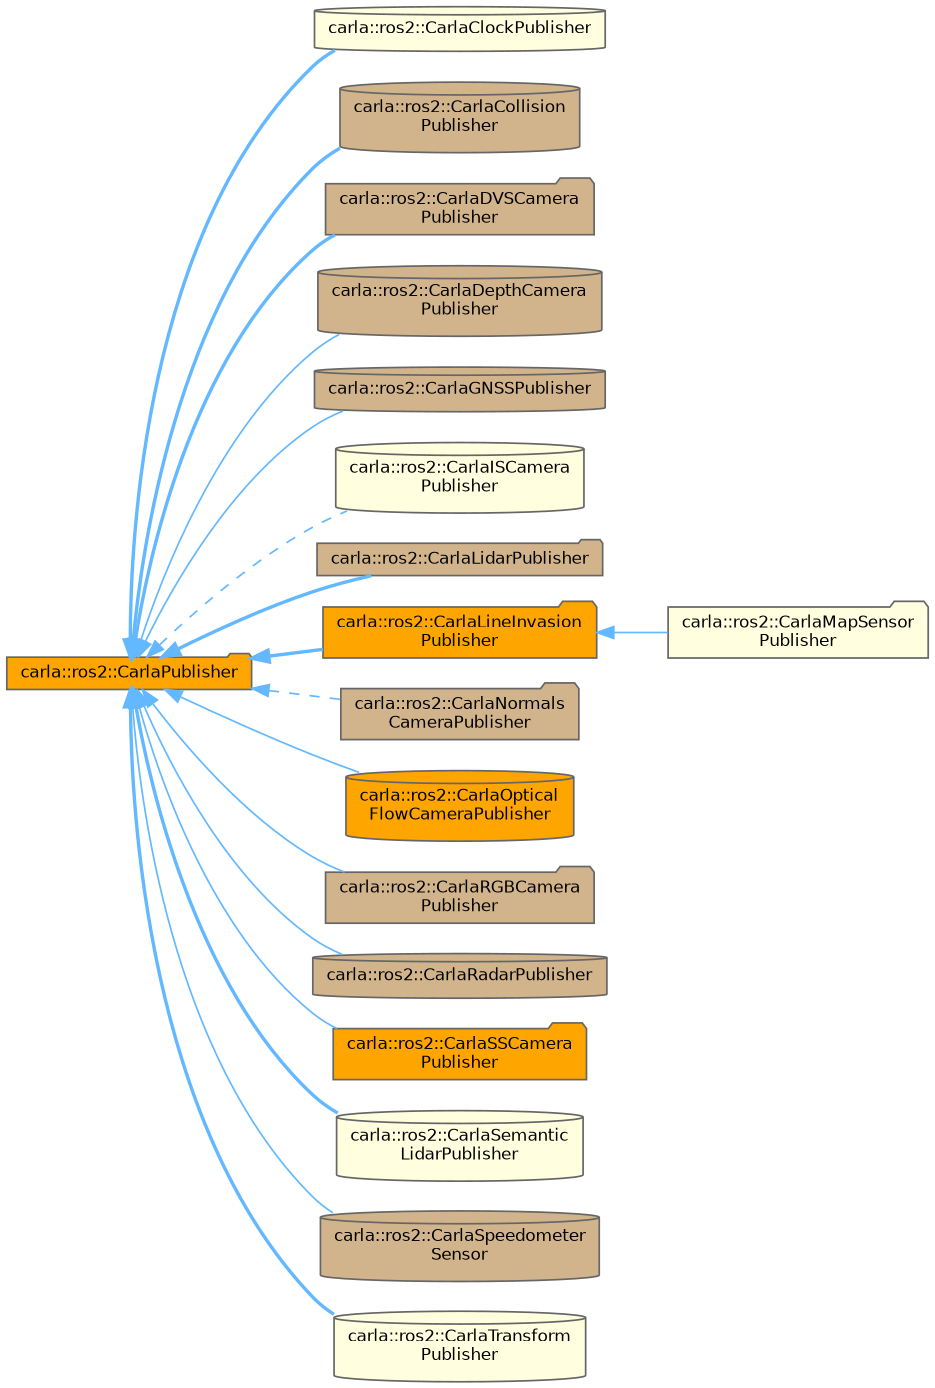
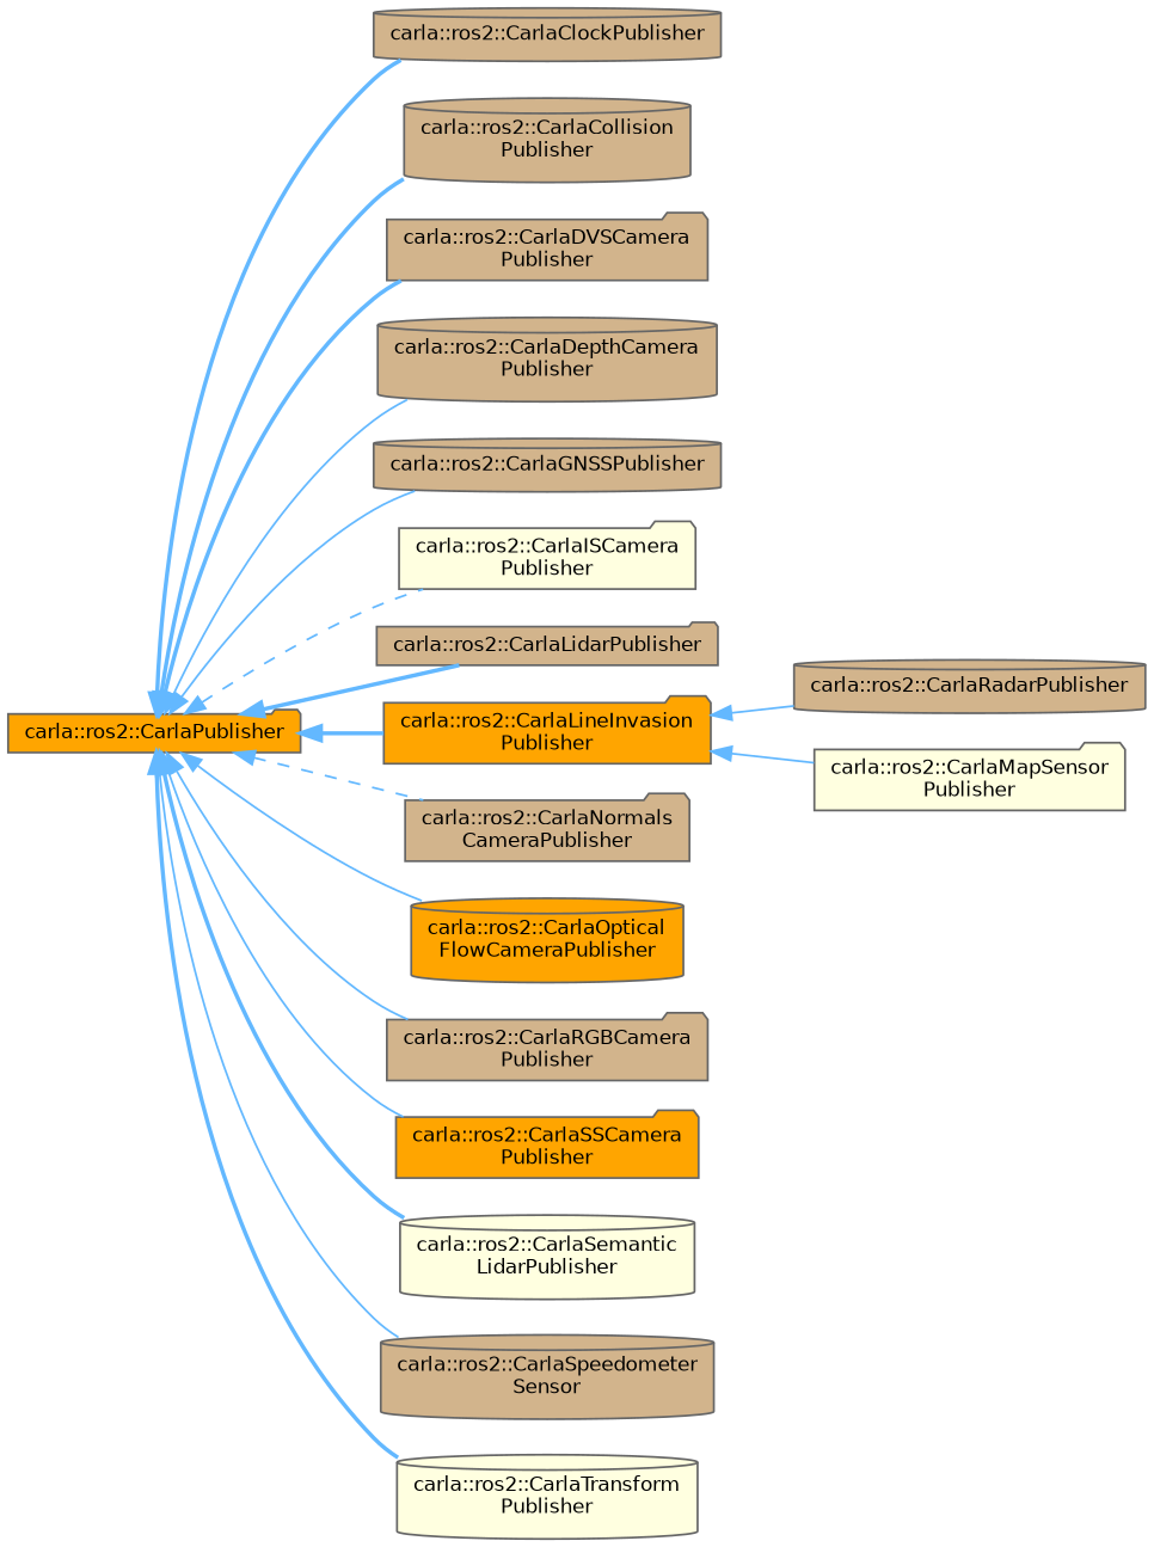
  digraph {
    rankdir=LR
    node [color=gray40 fillcolor=tan fontname=Helvetica fontsize=10 shape=folder style=filled]
    edge [color=steelblue1 dir=back fontname=Helvetica fontsize=10 labelfontname=Helvetica labelfontsize=10 style=solid]
    n1 [fillcolor=orange fontcolor=black height=0.2 label="carla::ros2::CarlaPublisher" width=0.4]
-   n2 [fillcolor=lightyellow height=0.2 label="carla::ros2::CarlaClockPublisher" shape=cylinder width=0.4]
+   n2 [height=0.2 label="carla::ros2::CarlaClockPublisher" shape=cylinder width=0.4]
    n3 [height=0.2 label="carla::ros2::CarlaCollision\lPublisher" shape=cylinder width=0.4]
    n4 [height=0.2 label="carla::ros2::CarlaDVSCamera\lPublisher" width=0.4]
    n5 [height=0.2 label="carla::ros2::CarlaDepthCamera\lPublisher" shape=cylinder width=0.4]
    n6 [height=0.2 label="carla::ros2::CarlaGNSSPublisher" shape=cylinder width=0.4]
-   n7 [fillcolor=lightyellow height=0.2 label="carla::ros2::CarlaISCamera\lPublisher" shape=cylinder width=0.4]
+   n7 [fillcolor=lightyellow height=0.2 label="carla::ros2::CarlaISCamera\lPublisher" width=0.4]
    n8 [height=0.2 label="carla::ros2::CarlaLidarPublisher" width=0.4]
    n9 [fillcolor=orange height=0.2 label="carla::ros2::CarlaLineInvasion\lPublisher" width=0.4]
    n10 [height=0.2 label="carla::ros2::CarlaNormals\lCameraPublisher" width=0.4]
    n11 [fillcolor=orange height=0.2 label="carla::ros2::CarlaOptical\lFlowCameraPublisher" shape=cylinder width=0.4]
    n12 [height=0.2 label="carla::ros2::CarlaRGBCamera\lPublisher" width=0.4]
    n13 [height=0.2 label="carla::ros2::CarlaRadarPublisher" shape=cylinder width=0.4]
    n14 [fillcolor=orange height=0.2 label="carla::ros2::CarlaSSCamera\lPublisher" width=0.4]
    n15 [fillcolor=lightyellow height=0.2 label="carla::ros2::CarlaSemantic\lLidarPublisher" shape=cylinder width=0.4]
    n16 [height=0.2 label="carla::ros2::CarlaSpeedometer\lSensor" shape=cylinder width=0.4]
    n17 [fillcolor=lightyellow height=0.2 label="carla::ros2::CarlaTransform\lPublisher" shape=cylinder width=0.4]
    n18 [fillcolor=lightyellow height=0.2 label="carla::ros2::CarlaMapSensor\lPublisher" width=0.4]
    n1 -> n2 [style=bold]
    n1 -> n3 [style=bold]
    n1 -> n4 [style=bold]
    n1 -> n5
    n1 -> n6
    n1 -> n7 [style=dashed]
    n1 -> n8 [style=bold]
    n1 -> n9 [style=bold]
    n1 -> n10 [style=dashed]
    n1 -> n11
    n1 -> n12
-   n1 -> n13
+   n9 -> n13
    n1 -> n14
    n1 -> n15 [style=bold]
    n1 -> n16
    n1 -> n17 [style=bold]
    n9 -> n18
  }
